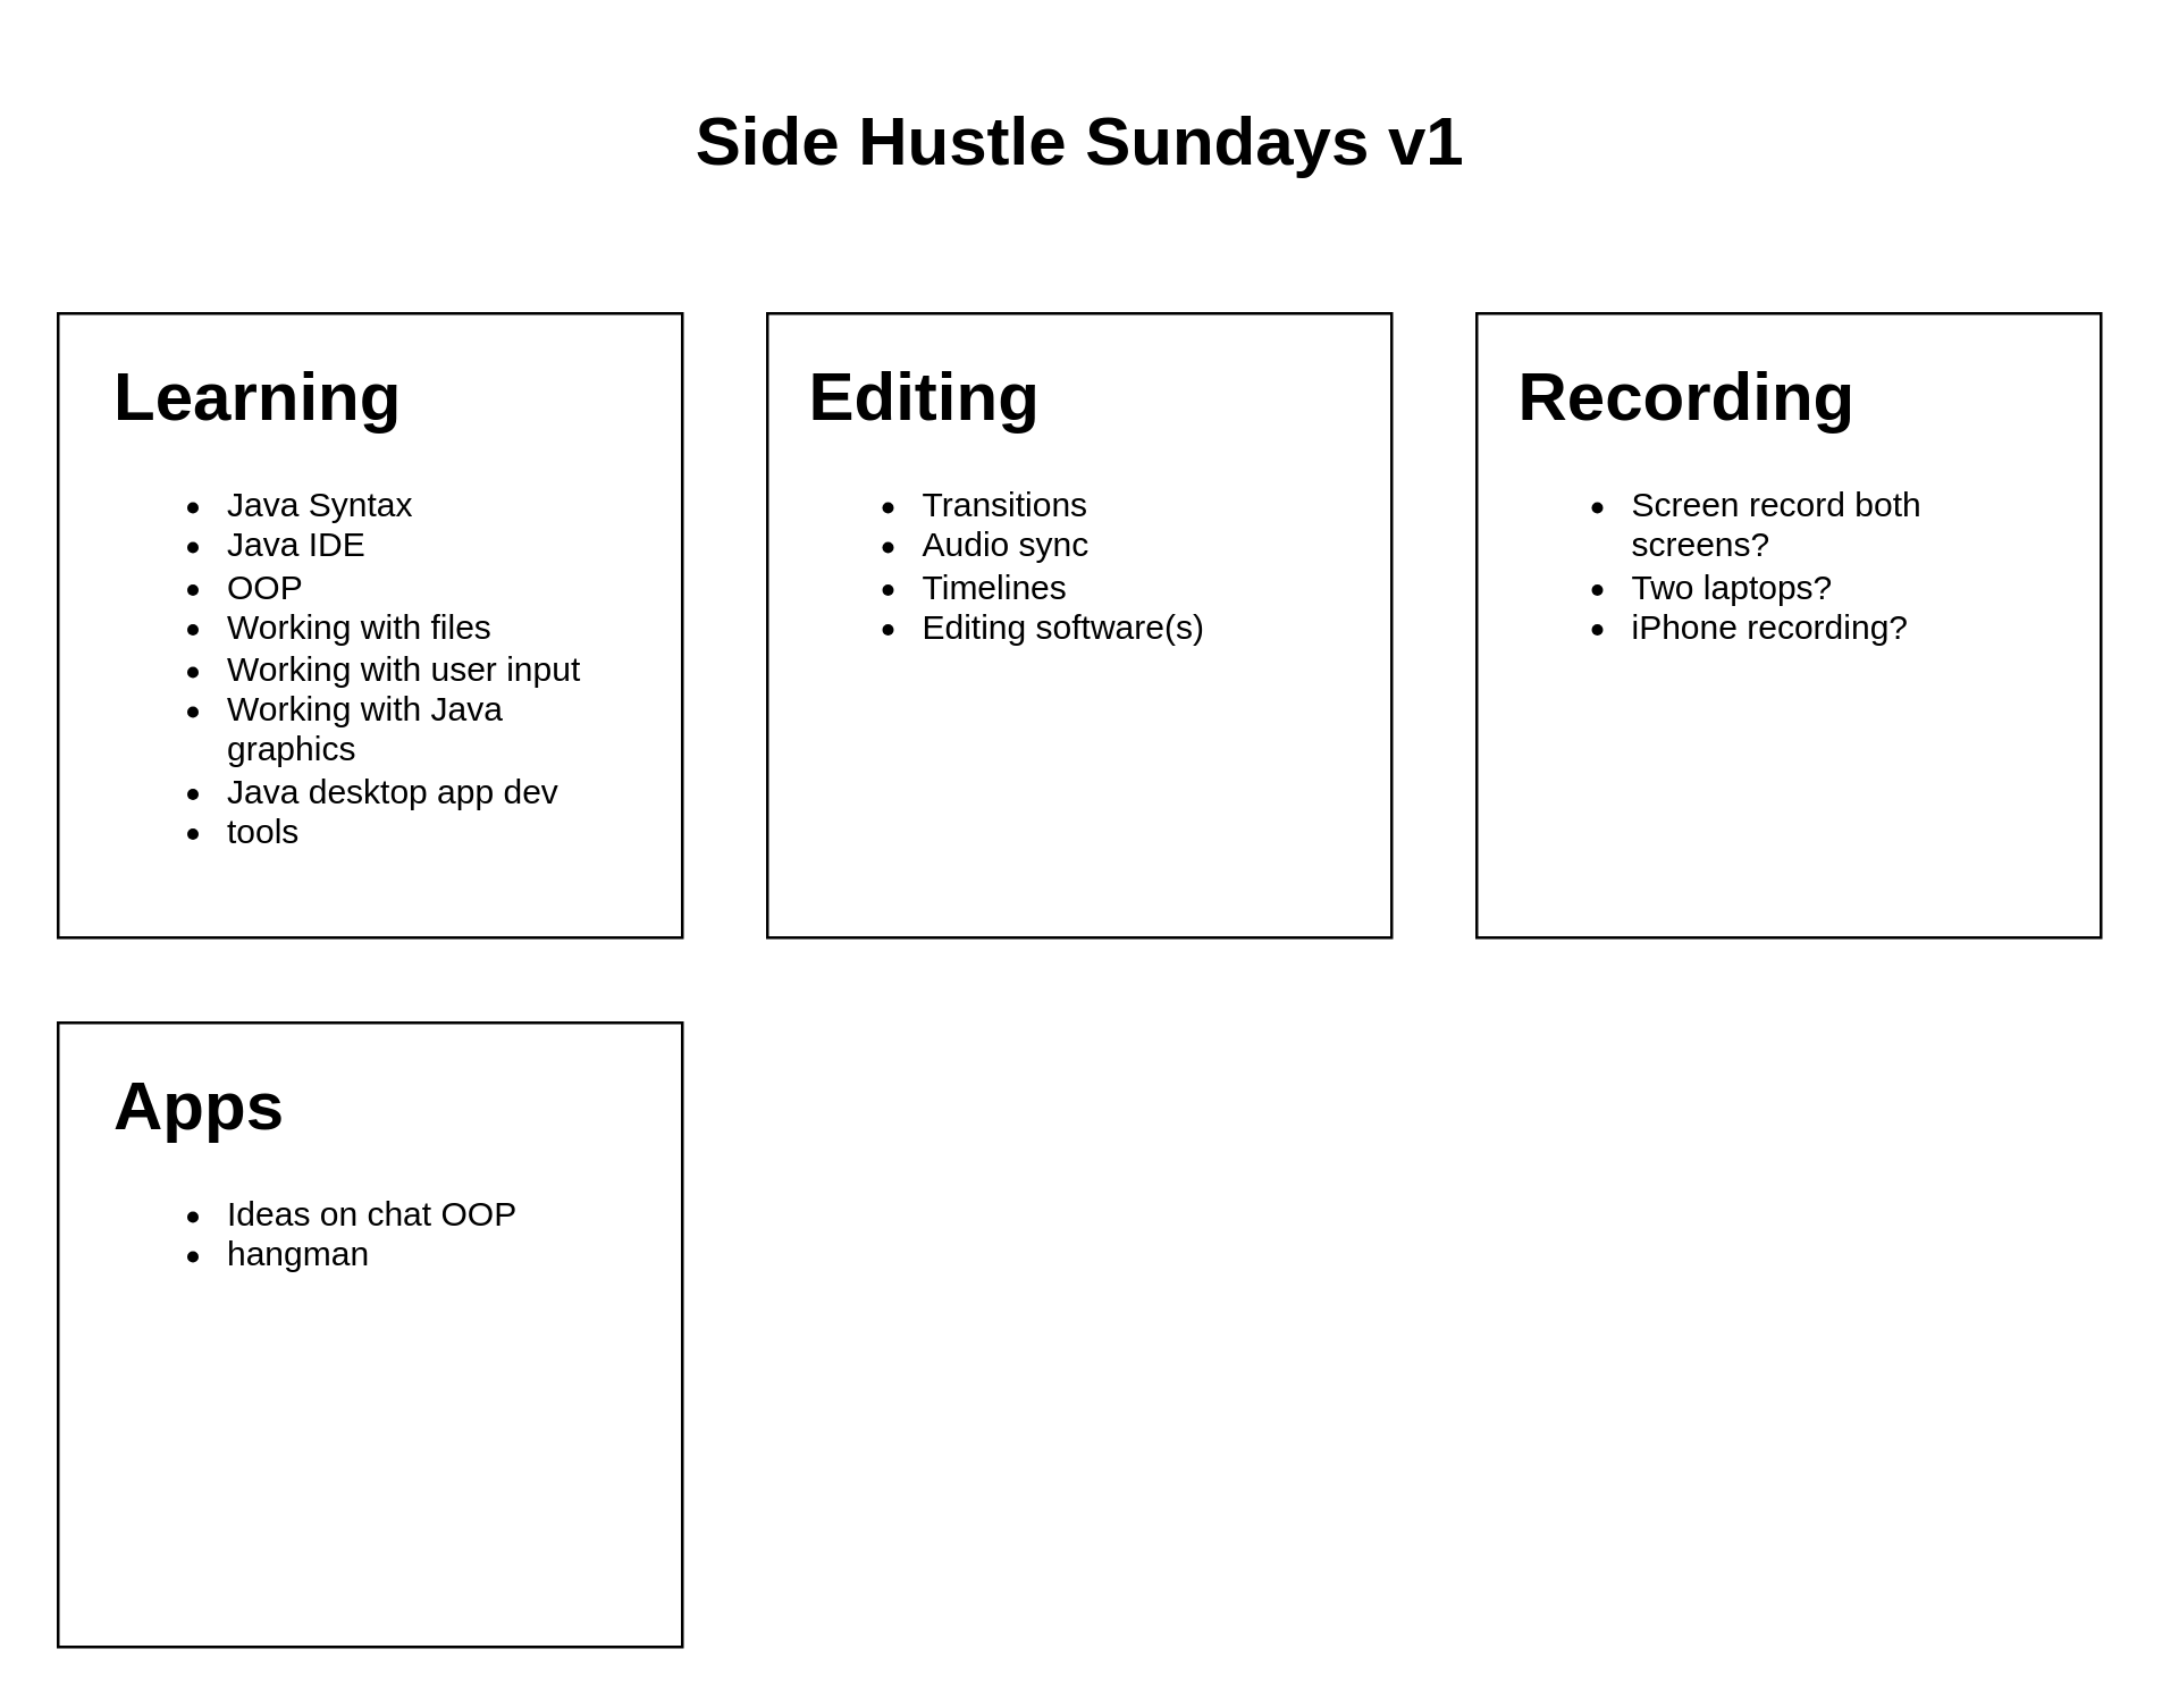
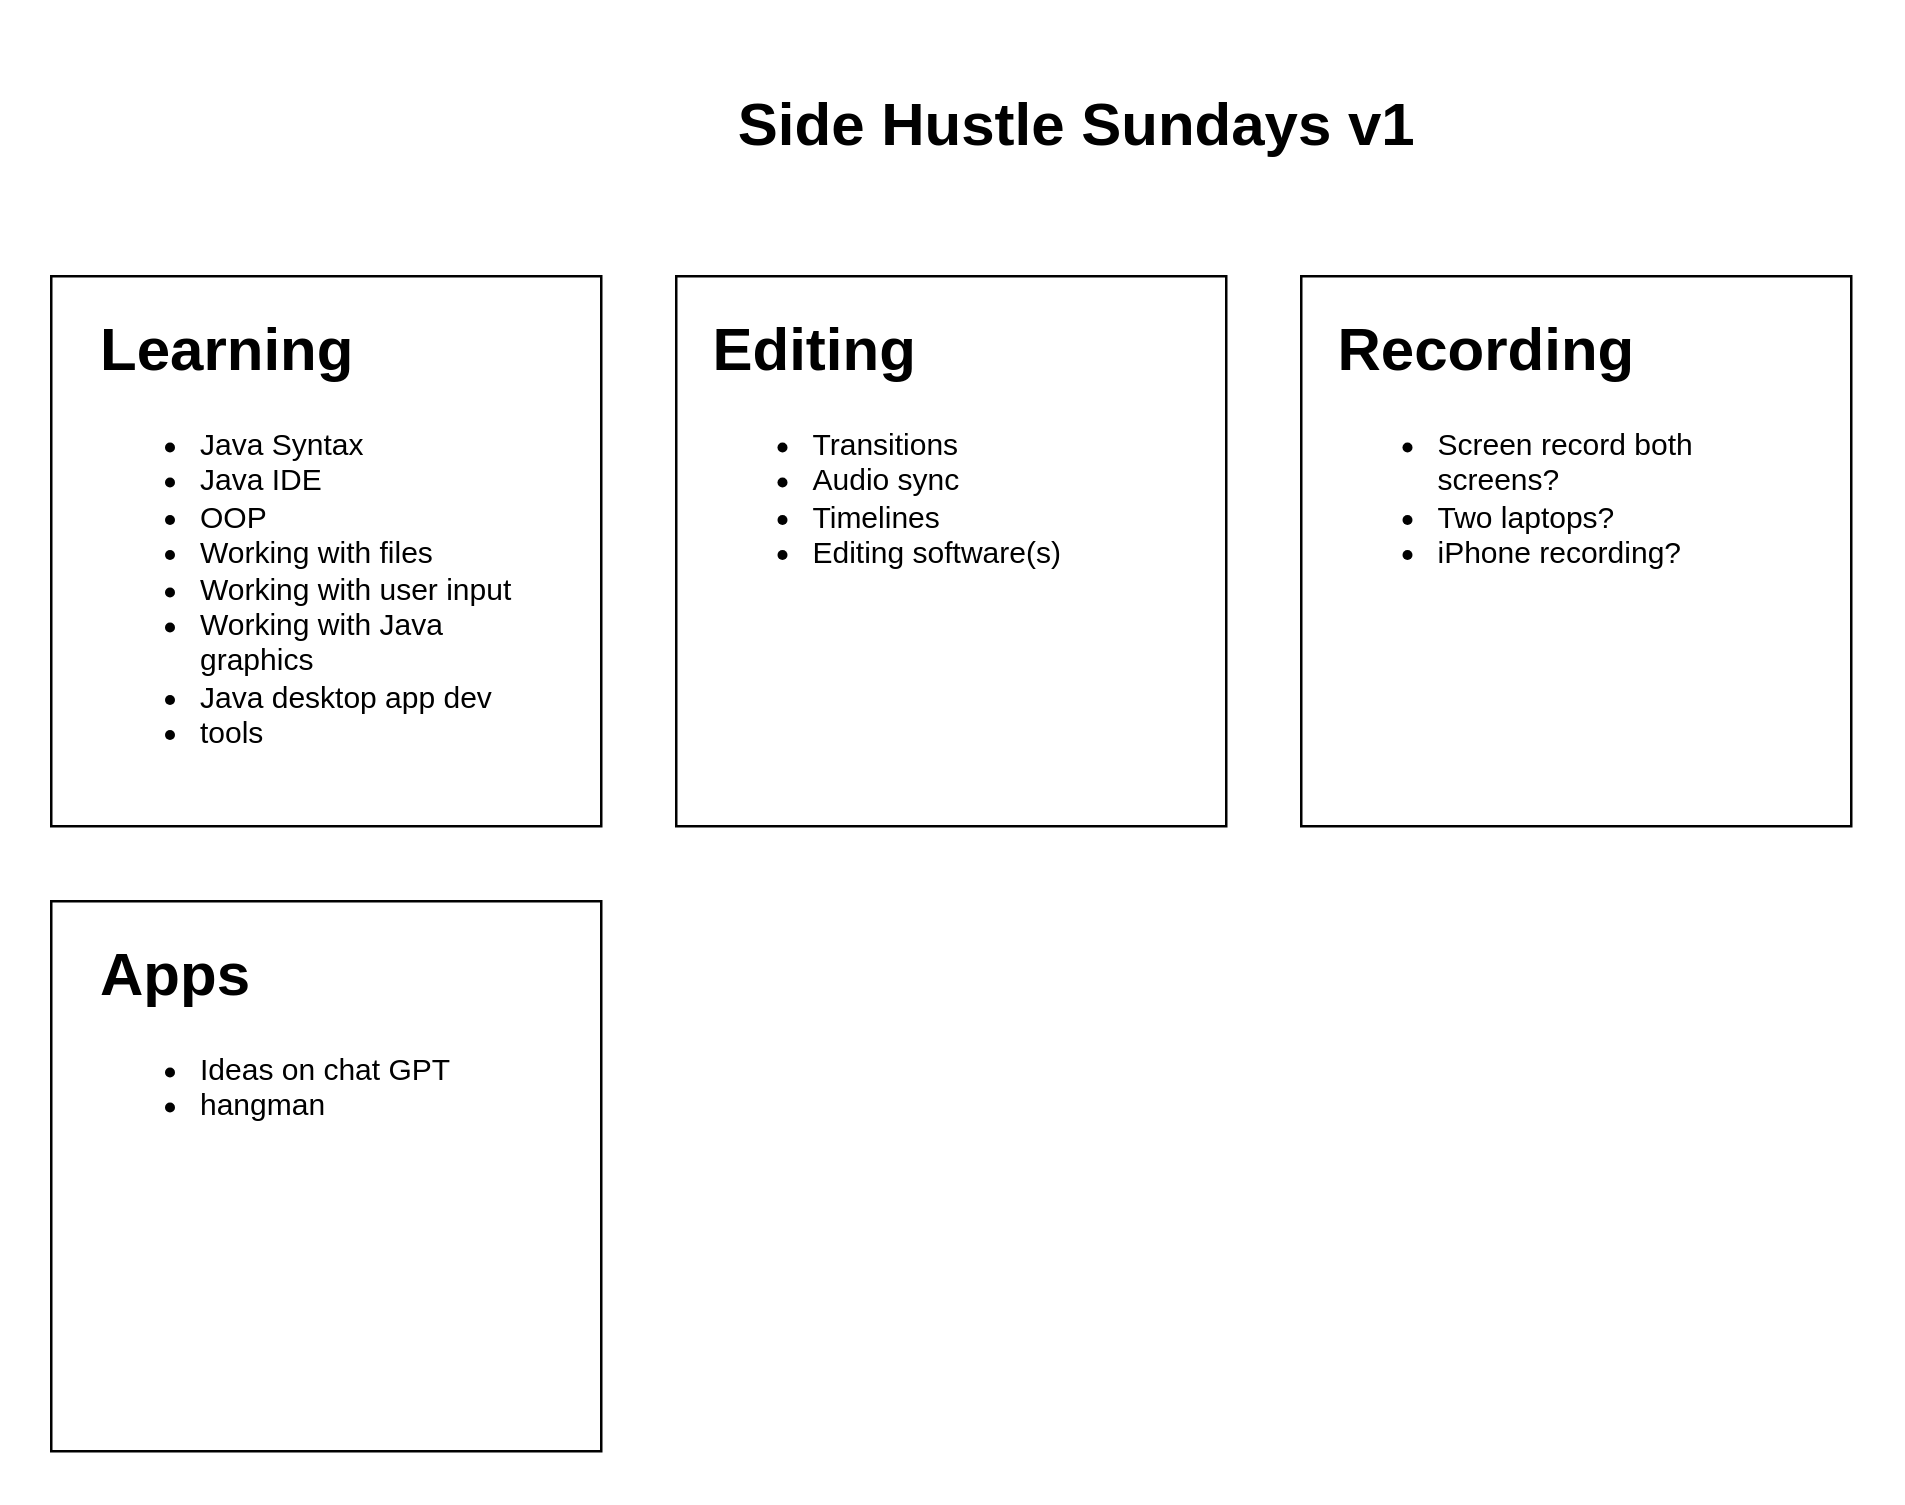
  <mxCell id="0" />
  <mxCell id="1" parent="0" />
  <mxCell id="2" value="" style="whiteSpace=wrap;html=1;aspect=fixed;" vertex="1" parent="1"><mxGeometry x="20" y="110" width="220" height="220" as="geometry" /></mxCell>
  <mxCell id="3" value="&lt;h1&gt;Learning&lt;/h1&gt;&lt;p&gt;&lt;/p&gt;&lt;ul&gt;&lt;li&gt;Java Syntax&lt;br&gt;&lt;/li&gt;&lt;li&gt;Java IDE&lt;br&gt;&lt;/li&gt;&lt;li&gt;OOP&lt;br&gt;&lt;/li&gt;&lt;li&gt;Working with files&lt;br&gt;&lt;/li&gt;&lt;li&gt;Working with user input&lt;br&gt;&lt;/li&gt;&lt;li&gt;Working with Java graphics&lt;br&gt;&lt;/li&gt;&lt;li&gt;Java desktop app dev&lt;/li&gt;&lt;li&gt;tools&lt;/li&gt;&lt;/ul&gt;&lt;p&gt;&lt;/p&gt;" style="text;html=1;strokeColor=none;fillColor=none;spacing=5;spacingTop=-20;whiteSpace=wrap;overflow=hidden;rounded=0;" vertex="1" parent="1"><mxGeometry x="35" y="120" width="190" height="200" as="geometry" /></mxCell>
  <mxCell id="4" value="" style="whiteSpace=wrap;html=1;aspect=fixed;" vertex="1" parent="1"><mxGeometry x="270" y="110" width="220" height="220" as="geometry" /></mxCell>
  <mxCell id="5" value="&lt;h1&gt;Editing&lt;/h1&gt;&lt;p&gt;&lt;/p&gt;&lt;ul&gt;&lt;li&gt;Transitions&lt;br&gt;&lt;/li&gt;&lt;li&gt;Audio sync&lt;br&gt;&lt;/li&gt;&lt;li&gt;Timelines&lt;br&gt;&lt;/li&gt;&lt;li&gt;Editing software(s)&lt;br&gt;&lt;/li&gt;&lt;/ul&gt;&lt;p&gt;&lt;/p&gt;" style="text;html=1;strokeColor=none;fillColor=none;spacing=5;spacingTop=-20;whiteSpace=wrap;overflow=hidden;rounded=0;" vertex="1" parent="1"><mxGeometry x="280" y="120" width="190" height="180" as="geometry" /></mxCell>
  <mxCell id="6" value="" style="whiteSpace=wrap;html=1;aspect=fixed;" vertex="1" parent="1"><mxGeometry x="520" y="110" width="220" height="220" as="geometry" /></mxCell>
  <mxCell id="7" value="&lt;h1&gt;Recording&lt;/h1&gt;&lt;p&gt;&lt;/p&gt;&lt;ul&gt;&lt;li&gt;Screen record both screens?&lt;br&gt;&lt;/li&gt;&lt;li&gt;Two laptops?&lt;br&gt;&lt;/li&gt;&lt;li&gt;iPhone recording?&lt;br&gt;&lt;/li&gt;&lt;/ul&gt;&lt;p&gt;&lt;/p&gt;" style="text;html=1;strokeColor=none;fillColor=none;spacing=5;spacingTop=-20;whiteSpace=wrap;overflow=hidden;rounded=0;" vertex="1" parent="1"><mxGeometry x="530" y="120" width="190" height="120" as="geometry" /></mxCell>
  <mxCell id="8" value="" style="whiteSpace=wrap;html=1;aspect=fixed;" vertex="1" parent="1"><mxGeometry x="20" y="360" width="220" height="220" as="geometry" /></mxCell>
- <mxCell id="9" value="&lt;h1&gt;Apps&lt;/h1&gt;&lt;div&gt;&lt;ul&gt;&lt;li&gt;Ideas on chat OOP&lt;br&gt;&lt;/li&gt;&lt;li&gt;hangman&lt;br&gt;&lt;/li&gt;&lt;/ul&gt;&lt;/div&gt;&lt;div&gt;&lt;br&gt;&lt;/div&gt;" style="text;html=1;strokeColor=none;fillColor=none;spacing=5;spacingTop=-20;whiteSpace=wrap;overflow=hidden;rounded=0;" vertex="1" parent="1"><mxGeometry x="35" y="370" width="190" height="200" as="geometry" /></mxCell>
- <mxCell id="10" value="Side Hustle Sundays v1" style="text;strokeColor=none;fillColor=none;html=1;fontSize=24;fontStyle=1;verticalAlign=middle;align=center;" vertex="1" parent="1"><mxGeometry x="200" y="20" width="360" height="60" as="geometry" /></mxCell>
+ <mxCell id="9" value="&lt;h1&gt;Apps&lt;/h1&gt;&lt;div&gt;&lt;ul&gt;&lt;li&gt;Ideas on chat GPT&lt;br&gt;&lt;/li&gt;&lt;li&gt;hangman&lt;br&gt;&lt;/li&gt;&lt;/ul&gt;&lt;/div&gt;&lt;div&gt;&lt;br&gt;&lt;/div&gt;" style="text;html=1;strokeColor=none;fillColor=none;spacing=5;spacingTop=-20;whiteSpace=wrap;overflow=hidden;rounded=0;" vertex="1" parent="1"><mxGeometry x="35" y="370" width="190" height="200" as="geometry" /></mxCell>
+ <mxCell id="10" value="Side Hustle Sundays v1" style="text;strokeColor=none;fillColor=none;html=1;fontSize=24;fontStyle=1;verticalAlign=middle;align=center;" vertex="1" parent="1"><mxGeometry x="250" y="20" width="360" height="60" as="geometry" /></mxCell>
